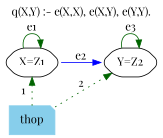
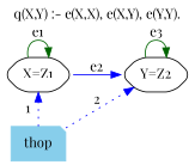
  digraph {
    fontname="Playfair Display"
    label="q(X,Y) :- e(X,X), e(X,Y), e(Y,Y)."
    labelloc=t
    rankdir=LR
    node [fontname="Playfair Display" shape=hexagon style=rounded]
    edge [color=blue fontname="Playfair Display"]
    n1 [height=0.5 label="X=Z1" width=0.75]
    n2 [height=0.5 label="Y=Z2" width=0.75]
    thop [color=skyblue fillcolor=skyblue height=0.5 shape=note style="filled,rounded" width=0.79437]
    n1 -> n1 [color=darkgreen label=e1]
    n1 -> n2 [label=e2]
    n2 -> n2 [color=darkgreen label=e3]
-   thop -> n1 [color=darkgreen constraint=false label=1 style=dotted]
-   thop -> n2 [color=darkgreen constraint=false label=2 style=dotted]
+   thop -> n1 [constraint=false label=1 style=dotted]
+   thop -> n2 [constraint=false label=2 style=dotted]
  }
